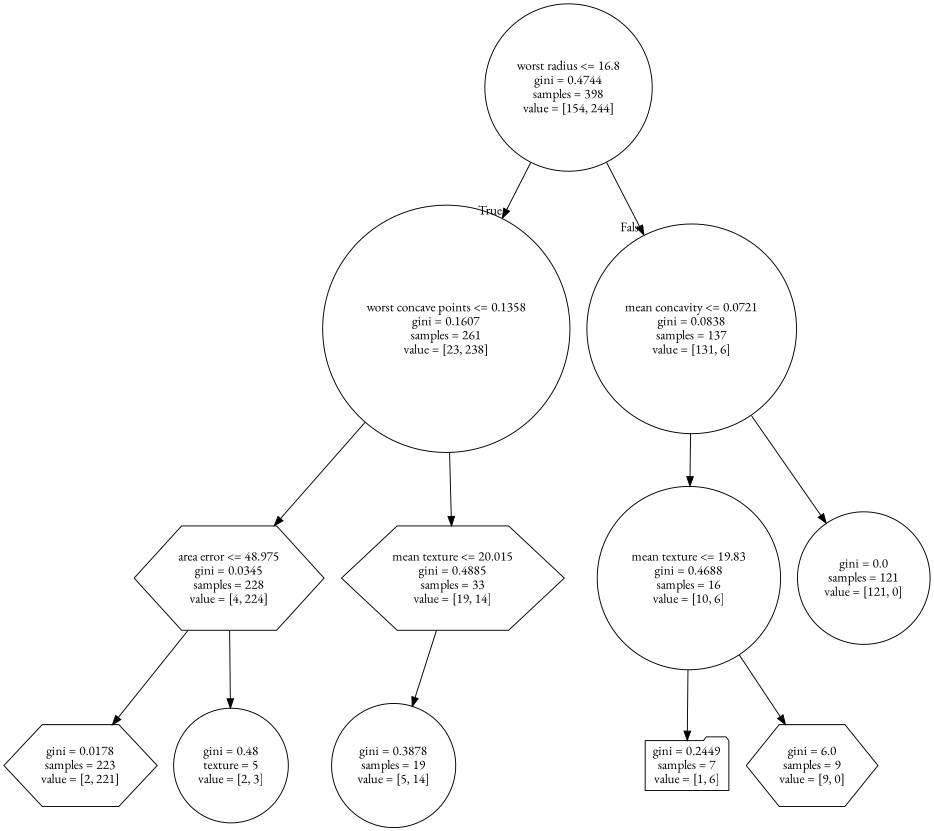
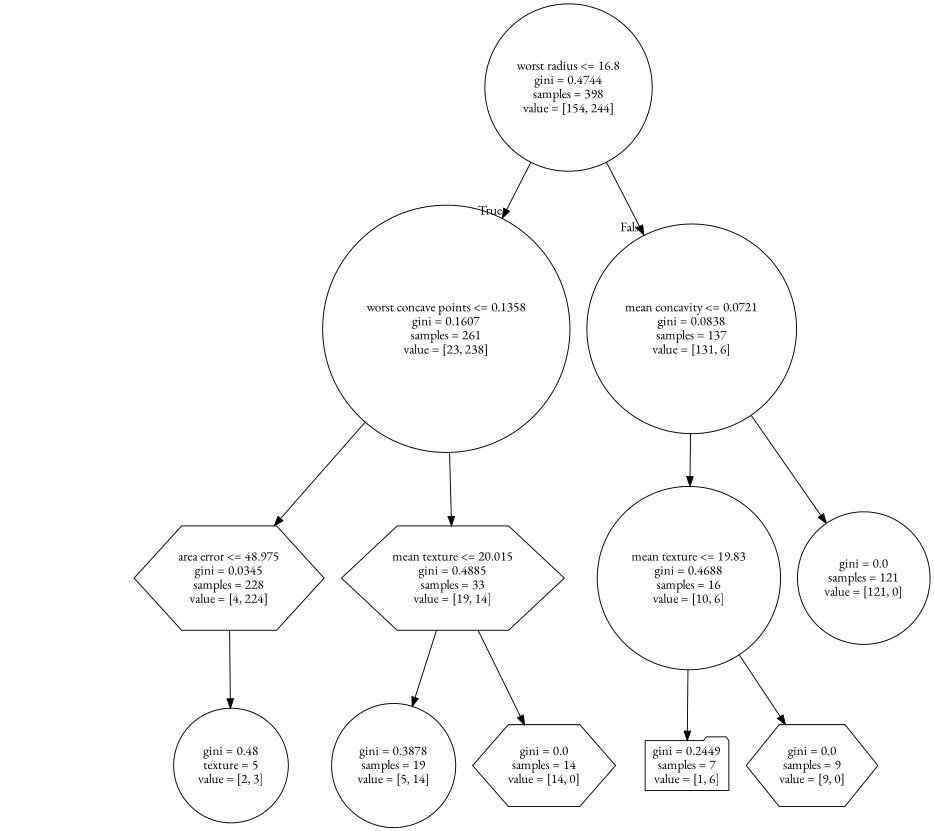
  digraph {
    fontname="EB Garamond"
    node [fontname="EB Garamond" shape=circle]
    edge [fontname="EB Garamond"]
    n1 [label="worst radius <= 16.8\ngini = 0.4744\nsamples = 398\nvalue = [154, 244]"]
    n2 [label="worst concave points <= 0.1358\ngini = 0.1607\nsamples = 261\nvalue = [23, 238]"]
    n3 [label="mean concavity <= 0.0721\ngini = 0.0838\nsamples = 137\nvalue = [131, 6]"]
    n4 [label="area error <= 48.975\ngini = 0.0345\nsamples = 228\nvalue = [4, 224]" shape=hexagon]
    n5 [label="mean texture <= 20.015\ngini = 0.4885\nsamples = 33\nvalue = [19, 14]" shape=hexagon]
    n6 [label="mean texture <= 19.83\ngini = 0.4688\nsamples = 16\nvalue = [10, 6]"]
    n7 [label="gini = 0.0\nsamples = 121\nvalue = [121, 0]"]
-   n8 [label="gini = 0.0178\nsamples = 223\nvalue = [2, 221]" shape=hexagon]
    n9 [label="gini = 0.48\ntexture = 5\nvalue = [2, 3]"]
    n10 [label="gini = 0.3878\nsamples = 19\nvalue = [5, 14]"]
+   n11 [label="gini = 0.0\nsamples = 14\nvalue = [14, 0]" shape=hexagon]
    n12 [label="gini = 0.2449\nsamples = 7\nvalue = [1, 6]" shape=folder]
-   n13 [label="gini = 6.0\nsamples = 9\nvalue = [9, 0]" shape=hexagon]
+   n13 [label="gini = 0.0\nsamples = 9\nvalue = [9, 0]" shape=hexagon]
    n1 -> n2 [headlabel=True labelangle=45 labeldistance=2.5]
    n1 -> n3 [headlabel=False labelangle=-45 labeldistance=2.5]
    n2 -> n4
    n2 -> n5
    n3 -> n6
    n3 -> n7
-   n4 -> n8
    n4 -> n9
    n5 -> n10
+   n5 -> n11
    n6 -> n12
    n6 -> n13
  }
